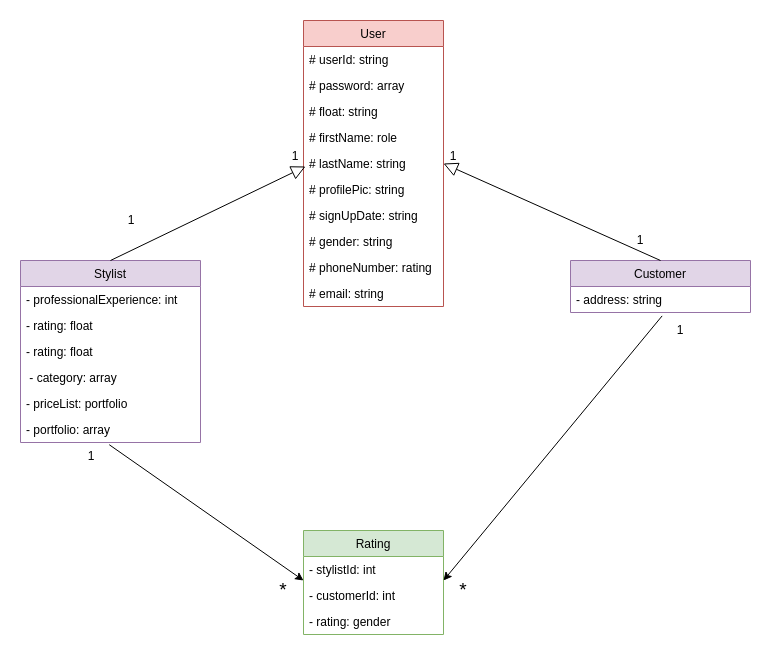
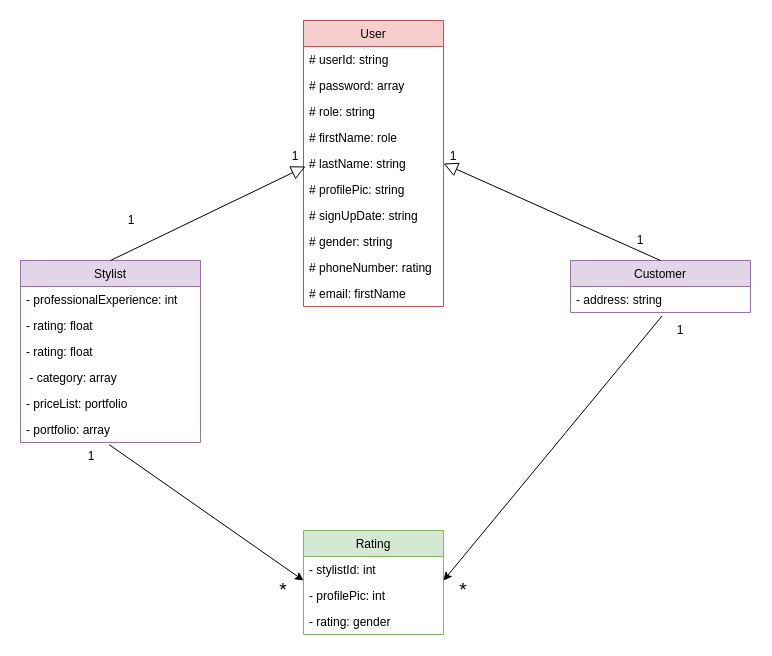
  <mxCell id="0" />
  <mxCell id="1" parent="0" />
  <mxCell id="2" value="1" style="text;html=1;strokeColor=none;fillColor=none;align=center;verticalAlign=middle;whiteSpace=wrap;rounded=0;" parent="1" vertex="1"><mxGeometry x="111" y="210" width="40" height="20" as="geometry" /></mxCell>
  <mxCell id="3" value="1" style="text;html=1;strokeColor=none;fillColor=none;align=center;verticalAlign=middle;whiteSpace=wrap;rounded=0;" parent="1" vertex="1"><mxGeometry x="275" y="146" width="40" height="20" as="geometry" /></mxCell>
  <mxCell id="4" value="Stylist" style="swimlane;fontStyle=0;childLayout=stackLayout;horizontal=1;startSize=26;fillColor=#e1d5e7;horizontalStack=0;resizeParent=1;resizeParentMax=0;resizeLast=0;collapsible=1;marginBottom=0;strokeColor=#9673a6;" parent="1" vertex="1"><mxGeometry x="20" y="260" width="180" height="182" as="geometry" /></mxCell>
  <mxCell id="5" value="- professionalExperience: int" style="text;strokeColor=none;fillColor=none;align=left;verticalAlign=top;spacingLeft=4;spacingRight=4;overflow=hidden;rotatable=0;points=[[0,0.5],[1,0.5]];portConstraint=eastwest;" parent="4" vertex="1"><mxGeometry y="26" width="180" height="26" as="geometry" /></mxCell>
  <mxCell id="6" value="- rating: float" style="text;strokeColor=none;fillColor=none;align=left;verticalAlign=top;spacingLeft=4;spacingRight=4;overflow=hidden;rotatable=0;points=[[0,0.5],[1,0.5]];portConstraint=eastwest;" parent="4" vertex="1"><mxGeometry y="52" width="180" height="26" as="geometry" /></mxCell>
  <mxCell id="7" value="- rating: float" style="text;strokeColor=none;fillColor=none;align=left;verticalAlign=top;spacingLeft=4;spacingRight=4;overflow=hidden;rotatable=0;points=[[0,0.5],[1,0.5]];portConstraint=eastwest;" parent="4" vertex="1"><mxGeometry y="78" width="180" height="26" as="geometry" /></mxCell>
  <mxCell id="8" value=" - category: array" style="text;strokeColor=none;fillColor=none;align=left;verticalAlign=top;spacingLeft=4;spacingRight=4;overflow=hidden;rotatable=0;points=[[0,0.5],[1,0.5]];portConstraint=eastwest;" parent="4" vertex="1"><mxGeometry y="104" width="180" height="26" as="geometry" /></mxCell>
  <mxCell id="9" value="- priceList: portfolio" style="text;strokeColor=none;fillColor=none;align=left;verticalAlign=top;spacingLeft=4;spacingRight=4;overflow=hidden;rotatable=0;points=[[0,0.5],[1,0.5]];portConstraint=eastwest;" parent="4" vertex="1"><mxGeometry y="130" width="180" height="26" as="geometry" /></mxCell>
  <mxCell id="10" value="- portfolio: array" style="text;strokeColor=none;fillColor=none;align=left;verticalAlign=top;spacingLeft=4;spacingRight=4;overflow=hidden;rotatable=0;points=[[0,0.5],[1,0.5]];portConstraint=eastwest;" parent="4" vertex="1"><mxGeometry y="156" width="180" height="26" as="geometry" /></mxCell>
  <mxCell id="11" value="User" style="swimlane;fontStyle=0;childLayout=stackLayout;horizontal=1;startSize=26;fillColor=#f8cecc;horizontalStack=0;resizeParent=1;resizeParentMax=0;resizeLast=0;collapsible=1;marginBottom=0;strokeColor=#b85450;swimlaneFillColor=none;" parent="1" vertex="1"><mxGeometry x="303" width="140" height="286" as="geometry" y="20" /></mxCell>
  <mxCell id="12" value="# userId: string" style="text;strokeColor=none;fillColor=none;align=left;verticalAlign=top;spacingLeft=4;spacingRight=4;overflow=hidden;rotatable=0;points=[[0,0.5],[1,0.5]];portConstraint=eastwest;" parent="11" vertex="1"><mxGeometry y="26" width="140" height="26" as="geometry" /></mxCell>
  <mxCell id="13" value="# password: array" style="text;strokeColor=none;fillColor=none;align=left;verticalAlign=top;spacingLeft=4;spacingRight=4;overflow=hidden;rotatable=0;points=[[0,0.5],[1,0.5]];portConstraint=eastwest;" parent="11" vertex="1"><mxGeometry y="52" width="140" height="26" as="geometry" /></mxCell>
- <mxCell id="14" value="# float: string" style="text;strokeColor=none;fillColor=none;align=left;verticalAlign=top;spacingLeft=4;spacingRight=4;overflow=hidden;rotatable=0;points=[[0,0.5],[1,0.5]];portConstraint=eastwest;" parent="11" vertex="1"><mxGeometry y="78" width="140" height="26" as="geometry" /></mxCell>
+ <mxCell id="14" value="# role: string" style="text;strokeColor=none;fillColor=none;align=left;verticalAlign=top;spacingLeft=4;spacingRight=4;overflow=hidden;rotatable=0;points=[[0,0.5],[1,0.5]];portConstraint=eastwest;" parent="11" vertex="1"><mxGeometry y="78" width="140" height="26" as="geometry" /></mxCell>
  <mxCell id="15" value="# firstName: role" style="text;strokeColor=none;fillColor=none;align=left;verticalAlign=top;spacingLeft=4;spacingRight=4;overflow=hidden;rotatable=0;points=[[0,0.5],[1,0.5]];portConstraint=eastwest;" parent="11" vertex="1"><mxGeometry y="104" width="140" height="26" as="geometry" /></mxCell>
  <mxCell id="16" value="# lastName: string" style="text;strokeColor=none;fillColor=none;align=left;verticalAlign=top;spacingLeft=4;spacingRight=4;overflow=hidden;rotatable=0;points=[[0,0.5],[1,0.5]];portConstraint=eastwest;" parent="11" vertex="1"><mxGeometry y="130" width="140" height="26" as="geometry" /></mxCell>
  <mxCell id="17" value="# profilePic: string" style="text;strokeColor=none;fillColor=none;align=left;verticalAlign=top;spacingLeft=4;spacingRight=4;overflow=hidden;rotatable=0;points=[[0,0.5],[1,0.5]];portConstraint=eastwest;" parent="11" vertex="1"><mxGeometry y="156" width="140" height="26" as="geometry" /></mxCell>
  <mxCell id="18" value="# signUpDate: string" style="text;strokeColor=none;fillColor=none;align=left;verticalAlign=top;spacingLeft=4;spacingRight=4;overflow=hidden;rotatable=0;points=[[0,0.5],[1,0.5]];portConstraint=eastwest;" parent="11" vertex="1"><mxGeometry y="182" width="140" height="26" as="geometry" /></mxCell>
  <mxCell id="19" value="# gender: string" style="text;strokeColor=none;fillColor=none;align=left;verticalAlign=top;spacingLeft=4;spacingRight=4;overflow=hidden;rotatable=0;points=[[0,0.5],[1,0.5]];portConstraint=eastwest;" parent="11" vertex="1"><mxGeometry y="208" width="140" height="26" as="geometry" /></mxCell>
  <mxCell id="20" value="# phoneNumber: rating" style="text;strokeColor=none;fillColor=none;align=left;verticalAlign=top;spacingLeft=4;spacingRight=4;overflow=hidden;rotatable=0;points=[[0,0.5],[1,0.5]];portConstraint=eastwest;" parent="11" vertex="1"><mxGeometry y="234" width="140" height="26" as="geometry" /></mxCell>
- <mxCell id="21" value="# email: string" style="text;strokeColor=none;fillColor=none;align=left;verticalAlign=top;spacingLeft=4;spacingRight=4;overflow=hidden;rotatable=0;points=[[0,0.5],[1,0.5]];portConstraint=eastwest;" parent="11" vertex="1"><mxGeometry y="260" width="140" height="26" as="geometry" /></mxCell>
+ <mxCell id="21" value="# email: firstName" style="text;strokeColor=none;fillColor=none;align=left;verticalAlign=top;spacingLeft=4;spacingRight=4;overflow=hidden;rotatable=0;points=[[0,0.5],[1,0.5]];portConstraint=eastwest;" parent="11" vertex="1"><mxGeometry y="260" width="140" height="26" as="geometry" /></mxCell>
  <mxCell id="22" value="Customer" style="swimlane;fontStyle=0;childLayout=stackLayout;horizontal=1;startSize=26;fillColor=#e1d5e7;horizontalStack=0;resizeParent=1;resizeParentMax=0;resizeLast=0;collapsible=1;marginBottom=0;strokeColor=#9673a6;" parent="1" vertex="1"><mxGeometry x="570" y="260" width="180" height="52" as="geometry" /></mxCell>
  <mxCell id="23" value="- address: string" style="text;strokeColor=none;fillColor=none;align=left;verticalAlign=top;spacingLeft=4;spacingRight=4;overflow=hidden;rotatable=0;points=[[0,0.5],[1,0.5]];portConstraint=eastwest;" parent="22" vertex="1"><mxGeometry y="26" width="180" height="26" as="geometry" /></mxCell>
  <mxCell id="24" value="" style="endArrow=block;endFill=0;endSize=12;html=1;exitX=1;exitY=0.5;exitDx=0;exitDy=0;entryX=1;entryY=0.5;entryDx=0;entryDy=0;" parent="1" target="16" edge="1"><mxGeometry width="160" relative="1" as="geometry"><mxPoint x="660" y="260" as="sourcePoint" /><mxPoint x="313" y="173" as="targetPoint" /><Array as="points"><mxPoint x="660" y="260" /></Array></mxGeometry></mxCell>
  <mxCell id="25" value="1" style="text;html=1;strokeColor=none;fillColor=none;align=center;verticalAlign=middle;whiteSpace=wrap;rounded=0;" parent="1" vertex="1"><mxGeometry x="433" y="146" width="40" height="20" as="geometry" /></mxCell>
  <mxCell id="26" value="1" style="text;html=1;strokeColor=none;fillColor=none;align=center;verticalAlign=middle;whiteSpace=wrap;rounded=0;" parent="1" vertex="1"><mxGeometry x="620" y="230" width="40" height="20" as="geometry" /></mxCell>
  <mxCell id="27" value="Rating" style="swimlane;fontStyle=0;childLayout=stackLayout;horizontal=1;startSize=26;fillColor=#d5e8d4;horizontalStack=0;resizeParent=1;resizeParentMax=0;resizeLast=0;collapsible=1;marginBottom=0;strokeColor=#82b366;swimlaneFillColor=none;rounded=0;" parent="1" vertex="1"><mxGeometry x="303" y="530" width="140" height="104" as="geometry" /></mxCell>
  <mxCell id="28" value="- stylistId: int" style="text;strokeColor=none;fillColor=none;align=left;verticalAlign=top;spacingLeft=4;spacingRight=4;overflow=hidden;rotatable=0;points=[[0,0.5],[1,0.5]];portConstraint=eastwest;" parent="27" vertex="1"><mxGeometry y="26" width="140" height="26" as="geometry" /></mxCell>
- <mxCell id="29" value="- customerId: int" style="text;strokeColor=none;fillColor=none;align=left;verticalAlign=top;spacingLeft=4;spacingRight=4;overflow=hidden;rotatable=0;points=[[0,0.5],[1,0.5]];portConstraint=eastwest;" parent="27" vertex="1"><mxGeometry y="52" width="140" height="26" as="geometry" /></mxCell>
+ <mxCell id="29" value="- profilePic: int" style="text;strokeColor=none;fillColor=none;align=left;verticalAlign=top;spacingLeft=4;spacingRight=4;overflow=hidden;rotatable=0;points=[[0,0.5],[1,0.5]];portConstraint=eastwest;" parent="27" vertex="1"><mxGeometry y="52" width="140" height="26" as="geometry" /></mxCell>
  <mxCell id="30" value="- rating: gender" style="text;strokeColor=none;fillColor=none;align=left;verticalAlign=top;spacingLeft=4;spacingRight=4;overflow=hidden;rotatable=0;points=[[0,0.5],[1,0.5]];portConstraint=eastwest;" parent="27" vertex="1"><mxGeometry y="78" width="140" height="26" as="geometry" /></mxCell>
  <mxCell id="31" value="1" style="text;html=1;strokeColor=none;fillColor=none;align=center;verticalAlign=middle;whiteSpace=wrap;rounded=0;" parent="1" vertex="1"><mxGeometry x="71" y="446" width="40" height="20" as="geometry" /></mxCell>
  <mxCell id="32" value="1" style="text;html=1;strokeColor=none;fillColor=none;align=center;verticalAlign=middle;whiteSpace=wrap;rounded=0;" parent="1" vertex="1"><mxGeometry x="660" y="320" width="40" height="20" as="geometry" /></mxCell>
  <mxCell id="33" value="&lt;font style=&quot;font-size: 19px&quot;&gt;*&lt;/font&gt;" style="text;html=1;strokeColor=none;fillColor=none;align=center;verticalAlign=middle;whiteSpace=wrap;rounded=0;" parent="1" vertex="1"><mxGeometry x="263" y="580" width="40" height="20" as="geometry" /></mxCell>
  <mxCell id="34" value="&lt;font style=&quot;font-size: 19px&quot;&gt;*&lt;/font&gt;" style="text;html=1;strokeColor=none;fillColor=none;align=center;verticalAlign=middle;whiteSpace=wrap;rounded=0;" parent="1" vertex="1"><mxGeometry x="443" y="580" width="40" height="20" as="geometry" /></mxCell>
  <mxCell id="35" value="" style="endArrow=block;endFill=0;endSize=12;html=1;entryX=0.75;entryY=1;entryDx=0;entryDy=0;exitX=0.5;exitY=0;exitDx=0;exitDy=0;" parent="1" source="4" target="3" edge="1"><mxGeometry width="160" relative="1" as="geometry"><mxPoint x="60" y="91.5" as="sourcePoint" /><mxPoint x="263" y="234.5" as="targetPoint" /><Array as="points" /></mxGeometry></mxCell>
  <mxCell id="36" value="" style="endArrow=classic;html=1;exitX=0.493;exitY=1.085;exitDx=0;exitDy=0;exitPerimeter=0;entryX=1;entryY=0;entryDx=0;entryDy=0;" parent="1" source="10" target="33" edge="1"><mxGeometry width="50" height="50" relative="1" as="geometry"><mxPoint x="330" y="400" as="sourcePoint" /><mxPoint x="380" y="350" as="targetPoint" /></mxGeometry></mxCell>
  <mxCell id="37" value="" style="endArrow=classic;html=1;exitX=0.509;exitY=1.131;exitDx=0;exitDy=0;exitPerimeter=0;entryX=0;entryY=0;entryDx=0;entryDy=0;" parent="1" source="23" target="34" edge="1"><mxGeometry width="50" height="50" relative="1" as="geometry"><mxPoint x="330" y="400" as="sourcePoint" /><mxPoint x="380" y="350" as="targetPoint" /></mxGeometry></mxCell>
